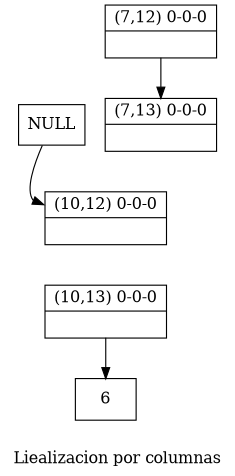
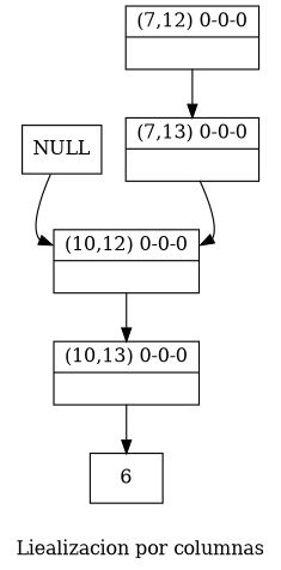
  digraph {
    label="Liealizacion por columnas"
    rankdir=TB
    node [shape=record]
    edge [headport=data tailport="ref:c"]
    n1 [label=NULL shape=box]
    n2 [label="{<data>(10,12) 0-0-0| <ref>  }" width=1.2]
    n3 [label="{<data>(7,12) 0-0-0| <ref>  }" width=1.2]
    n4 [label="{<data>(7,13) 0-0-0| <ref>  }" width=1.2]
    n5 [label="{<data>(10,13) 0-0-0| <ref>  }" width=1.2]
    n6 [label=6]
    n1 -> n2
+   n2 -> n5
    n3 -> n4
+   n4 -> n2
    n5 -> n6
  }
